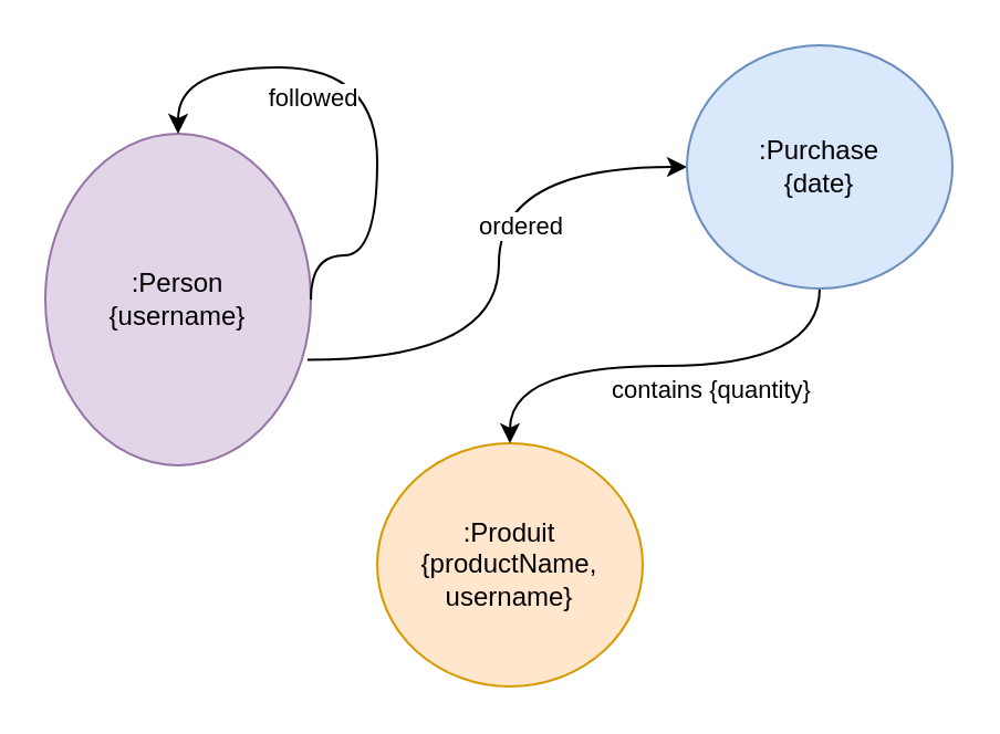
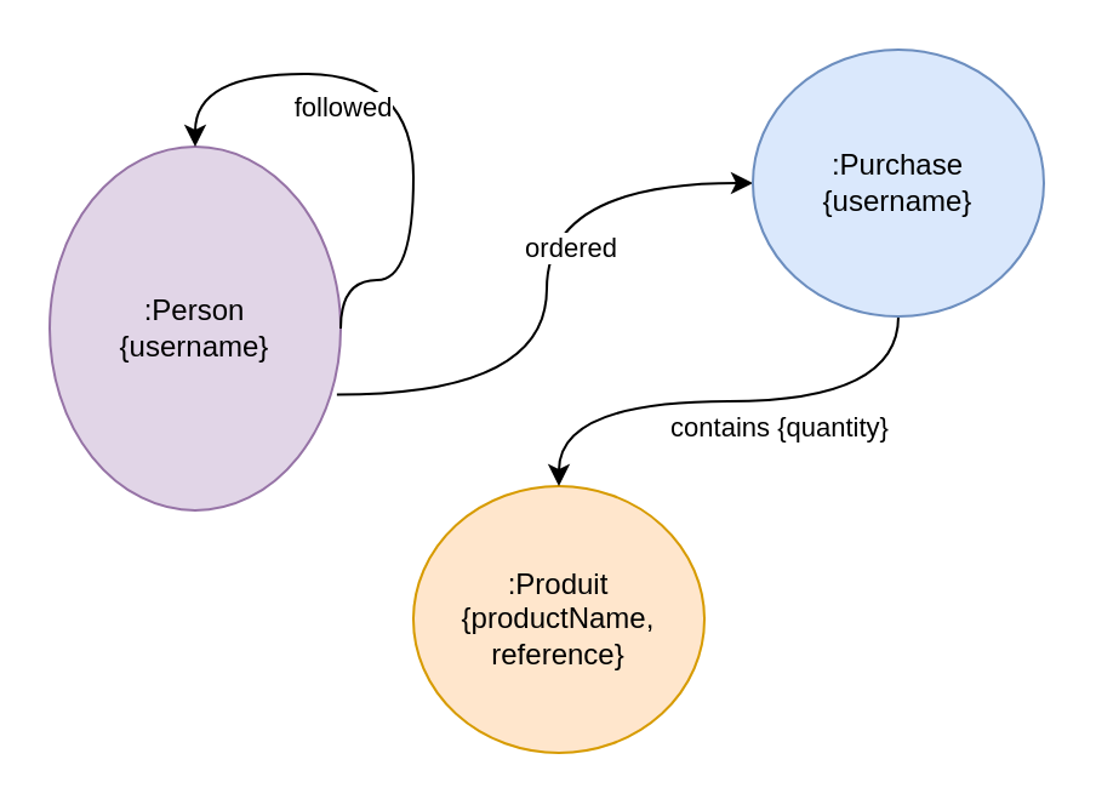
  <mxCell id="0" />
  <mxCell id="1" parent="0" />
  <mxCell id="2" style="edgeStyle=orthogonalEdgeStyle;curved=1;rounded=0;orthogonalLoop=1;jettySize=auto;html=1;exitX=0.987;exitY=0.682;exitDx=0;exitDy=0;entryX=0;entryY=0.5;entryDx=0;entryDy=0;exitPerimeter=0;" edge="1" parent="1" source="4" target="10"><mxGeometry relative="1" as="geometry" /></mxCell>
  <mxCell id="3" value="ordered" style="edgeLabel;html=1;align=center;verticalAlign=middle;resizable=0;points=[];" vertex="1" connectable="0" parent="2"><mxGeometry x="0.135" y="-9" relative="1" as="geometry"><mxPoint as="offset" /></mxGeometry></mxCell>
  <mxCell id="4" value=":Person&lt;br&gt;{username}" style="ellipse;whiteSpace=wrap;html=1;fillColor=#e1d5e7;strokeColor=#9673a6;" vertex="1" parent="1"><mxGeometry x="20" y="60" width="120" height="150" as="geometry" /></mxCell>
  <mxCell id="5" style="edgeStyle=orthogonalEdgeStyle;rounded=0;orthogonalLoop=1;jettySize=auto;html=1;exitX=1;exitY=0.5;exitDx=0;exitDy=0;entryX=0.5;entryY=0;entryDx=0;entryDy=0;curved=1;" edge="1" parent="1" source="4" target="4"><mxGeometry relative="1" as="geometry"><Array as="points"><mxPoint x="170" y="115" /><mxPoint x="170" y="30" /><mxPoint x="80" y="30" /></Array></mxGeometry></mxCell>
  <mxCell id="6" value="followed" style="edgeLabel;html=1;align=center;verticalAlign=middle;resizable=0;points=[];" vertex="1" connectable="0" parent="5"><mxGeometry x="0.05" y="8" relative="1" as="geometry"><mxPoint x="-22" y="12" as="offset" /></mxGeometry></mxCell>
- <mxCell id="7" value=":Produit&lt;br&gt;{productName,&lt;br&gt;username}" style="ellipse;whiteSpace=wrap;html=1;fillColor=#ffe6cc;strokeColor=#d79b00;" vertex="1" parent="1"><mxGeometry x="170" y="200" width="120" height="110" as="geometry" /></mxCell>
+ <mxCell id="7" value=":Produit&lt;br&gt;{productName,&lt;br&gt;reference}" style="ellipse;whiteSpace=wrap;html=1;fillColor=#ffe6cc;strokeColor=#d79b00;" vertex="1" parent="1"><mxGeometry x="170" y="200" width="120" height="110" as="geometry" /></mxCell>
  <mxCell id="8" style="edgeStyle=orthogonalEdgeStyle;curved=1;rounded=0;orthogonalLoop=1;jettySize=auto;html=1;exitX=0.5;exitY=1;exitDx=0;exitDy=0;entryX=0.5;entryY=0;entryDx=0;entryDy=0;" edge="1" parent="1" source="10" target="7"><mxGeometry relative="1" as="geometry" /></mxCell>
  <mxCell id="9" value="contains {quantity}" style="edgeLabel;html=1;align=center;verticalAlign=middle;resizable=0;points=[];" vertex="1" connectable="0" parent="8"><mxGeometry x="-0.282" relative="1" as="geometry"><mxPoint x="-10" y="10" as="offset" /></mxGeometry></mxCell>
- <mxCell id="10" value=":Purchase&lt;br&gt;{date}" style="ellipse;whiteSpace=wrap;html=1;fillColor=#dae8fc;strokeColor=#6c8ebf;" vertex="1" parent="1"><mxGeometry x="310" y="20" width="120" height="110" as="geometry" /></mxCell>
+ <mxCell id="10" value=":Purchase&lt;br&gt;{username}" style="ellipse;whiteSpace=wrap;html=1;fillColor=#dae8fc;strokeColor=#6c8ebf;" vertex="1" parent="1"><mxGeometry x="310" y="20" width="120" height="110" as="geometry" /></mxCell>
